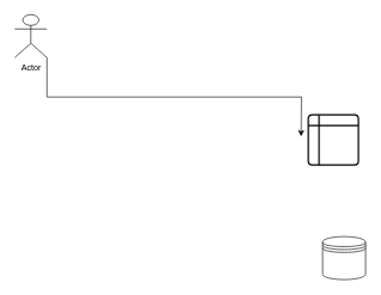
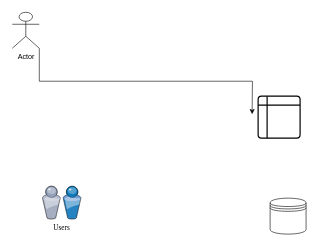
  <mxCell id="0" />
  <mxCell id="1" parent="0" />
+ <mxCell id="2" value="Users" style="verticalLabelPosition=bottom;aspect=fixed;html=1;verticalAlign=top;strokeColor=none;shape=mxgraph.citrix.users;rounded=0;shadow=0;comic=0;fontFamily=Verdana;" parent="1" vertex="1"><mxGeometry x="70" y="310" width="64.5" height="55" as="geometry" /></mxCell>
  <mxCell id="3" style="edgeStyle=orthogonalEdgeStyle;rounded=0;orthogonalLoop=1;jettySize=auto;html=1;exitX=1;exitY=1;exitDx=0;exitDy=0;exitPerimeter=0;" edge="1" parent="1" source="4"><mxGeometry relative="1" as="geometry"><mxPoint x="420" y="190" as="targetPoint" /></mxGeometry></mxCell>
  <mxCell id="4" value="Actor" style="shape=umlActor;verticalLabelPosition=bottom;verticalAlign=top;html=1;outlineConnect=0;" vertex="1" parent="1"><mxGeometry x="20" y="20" width="45" height="60" as="geometry" /></mxCell>
  <mxCell id="5" value="" style="shape=datastore;whiteSpace=wrap;html=1;" vertex="1" parent="1"><mxGeometry x="450" y="330" width="60" height="60" as="geometry" /></mxCell>
  <mxCell id="6" value="" style="shape=internalStorage;whiteSpace=wrap;html=1;dx=15;dy=15;rounded=1;arcSize=8;strokeWidth=2;" vertex="1" parent="1"><mxGeometry x="430" y="160" width="70" height="70" as="geometry" /></mxCell>
